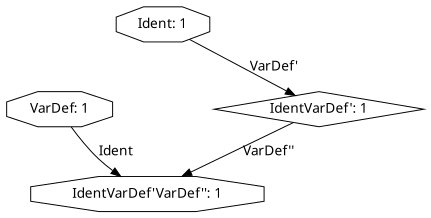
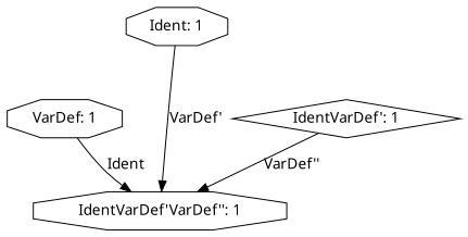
  digraph {
    fontname="Noto Sans"
    node [fontname="Noto Sans" shape=octagon]
    edge [fontname="Noto Sans"]
    n1 [label="VarDef: 1"]
    n2 [label="IdentVarDef'VarDef'': 1"]
    n3 [label="Ident: 1"]
    n4 [label="IdentVarDef': 1" shape=diamond]
    n1 -> n2 [label=Ident]
-   n3 -> n4 [label="VarDef'"]
+   n3 -> n2 [label="VarDef'"]
    n4 -> n2 [label="VarDef''"]
  }
